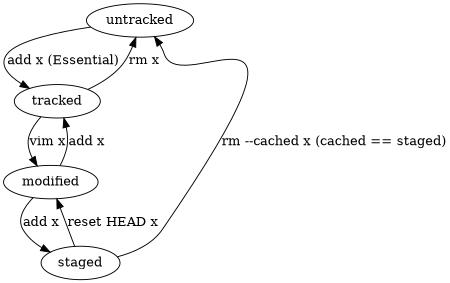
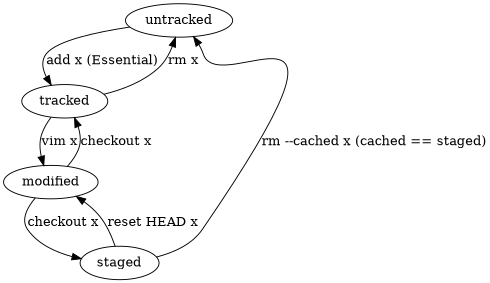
  digraph {
    untracked
    tracked
    modified
    staged
    untracked -> tracked [label="add x (Essential)"]
    tracked -> untracked [label="rm x"]
    tracked -> modified [label="vim x"]
-   modified -> tracked [label="add x"]
-   modified -> staged [label="add x"]
+   modified -> tracked [label="checkout x"]
+   modified -> staged [label="checkout x"]
    staged -> untracked [label="rm --cached x (cached == staged)"]
    staged -> modified [label="reset HEAD x"]
  }
